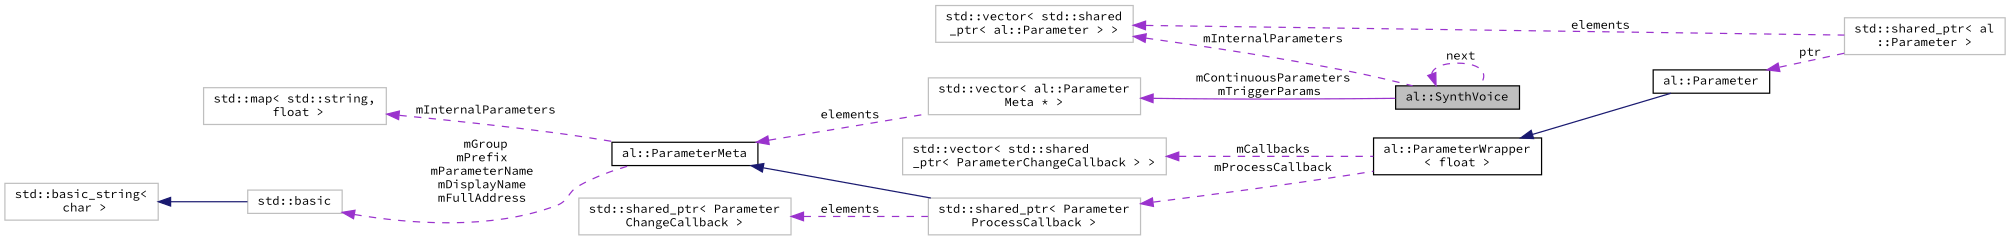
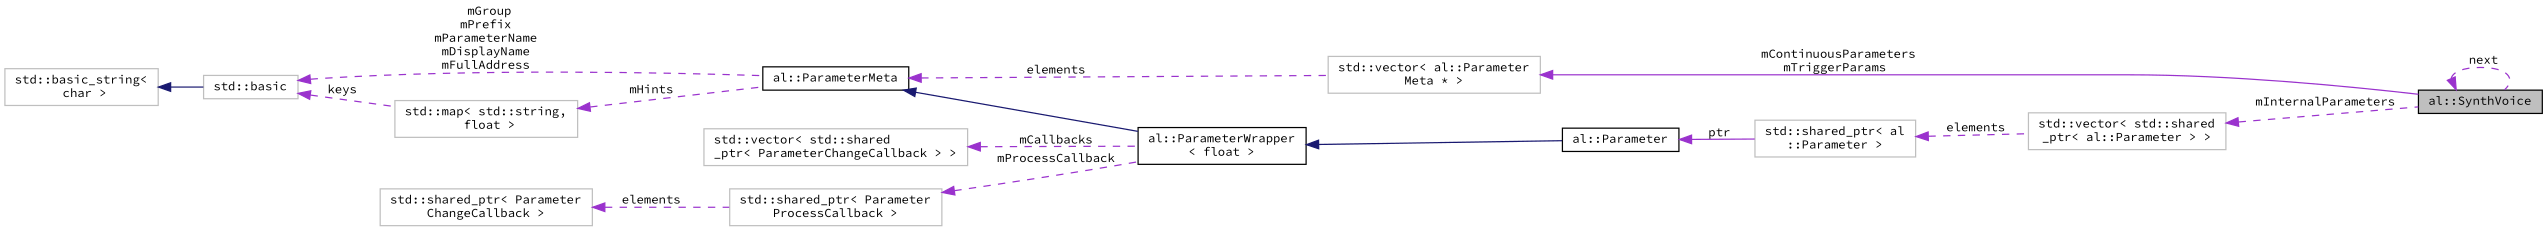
  digraph {
    fontname="Source Code Pro"
    rankdir=LR
    node [color=grey75 fontname="Source Code Pro" fontsize=10 shape=record]
    edge [color=darkorchid3 dir=back fontname="Source Code Pro" fontsize=10 labelfontname="FreeSans.ttf" labelfontsize=10 style=dashed]
    n1 [color=black fillcolor=grey75 fontcolor=black height=0.2 label="al::SynthVoice" style=filled width=0.4]
    n2 [height=0.2 label="std::vector\< std::shared\l_ptr\< al::Parameter \> \>" width=0.4]
    n3 [height=0.2 label="std::shared_ptr\< al\l::Parameter \>" width=0.4]
    n4 [color=black height=0.2 label="al::Parameter" width=0.4]
    n5 [color=black height=0.2 label="al::ParameterWrapper\l\< float \>" width=0.4]
    n6 [color=black height=0.2 label="al::ParameterMeta" width=0.4]
    n7 [height=0.2 label="std::vector\< al::Parameter\lMeta * \>" width=0.4]
    n8 [height=0.2 label="std::map\< std::string,\l float \>" width=0.4]
    n9 [height=0.2 label="std::basic" width=0.4]
    n10 [height=0.2 label="std::basic_string\<\l char \>" width=0.4]
    n11 [height=0.2 label="std::vector\< std::shared\l_ptr\< ParameterChangeCallback \> \>" width=0.4]
    n12 [height=0.2 label="std::shared_ptr\< Parameter\lChangeCallback \>" width=0.4]
    n13 [height=0.2 label="std::shared_ptr\< Parameter\lProcessCallback \>" width=0.4]
    n1 -> n1 [label=" next"]
    n2 -> n1 [label=" mInternalParameters"]
-   n2 -> n3 [label=" elements"]
-   n4 -> n3 [label=" ptr"]
+   n3 -> n2 [label=" elements"]
+   n4 -> n3 [label=" ptr" style=solid]
    n5 -> n4 [color=midnightblue style=solid]
-   n6 -> n13 [color=midnightblue style=solid]
+   n6 -> n5 [color=midnightblue style=solid]
    n6 -> n7 [label=" elements"]
    n7 -> n1 [label=" mContinuousParameters\nmTriggerParams" style=solid]
-   n8 -> n6 [label=" mInternalParameters"]
+   n8 -> n6 [label=" mHints"]
    n9 -> n6 [label=" mGroup\nmPrefix\nmParameterName\nmDisplayName\nmFullAddress"]
+   n9 -> n8 [label=" keys"]
    n10 -> n9 [color=midnightblue style=solid]
    n11 -> n5 [label=" mCallbacks"]
    n12 -> n13 [label=" elements"]
    n13 -> n5 [label=" mProcessCallback"]
  }
